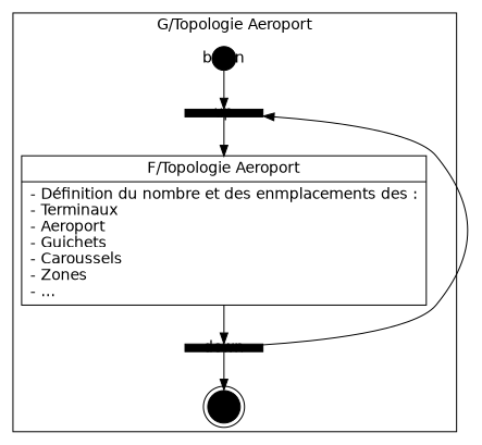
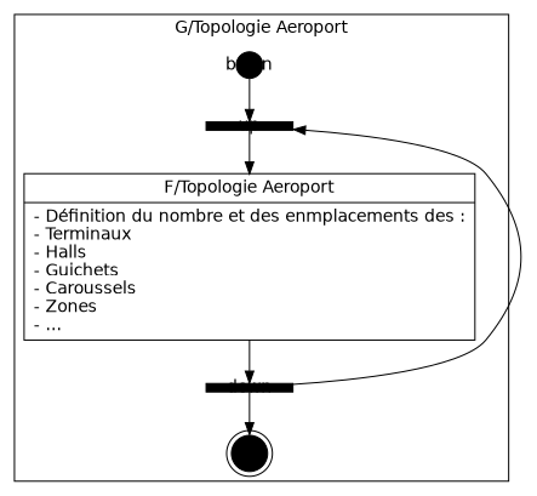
  digraph {
    fontname="Bitstream Vera Sans"
    node [fillcolor="#000000" fixedsize=true fontname="Bitstream Vera Sans" shape=rectangle style=filled]
    edge [fontname="Bitstream Vera Sans"]
    begin [shape=circle width=0.3]
    end [shape=doublecircle width=0.3]
    up [height=0.1 width=1]
    down [height=0.1 width=1]
-   n5 [label="{F/Topologie Aeroport|- Définition du nombre et des enmplacements des :\l	- Terminaux\l	- Aeroport\l	- Guichets\l	- Caroussels\l	- Zones\l	- ... \l}" shape=record fillcolor="" fixedsize="" style=""]
+   n5 [label="{F/Topologie Aeroport|- Définition du nombre et des enmplacements des :\l	- Terminaux\l	- Halls\l	- Guichets\l	- Caroussels\l	- Zones\l	- ... \l}" shape=record fillcolor="" fixedsize="" style=""]
    subgraph cluster_1 {
      label="G/Topologie Aeroport"
      begin
      end
      up
      down
      n5
    }
    begin -> up
    up -> n5
    down -> end
    down -> up [constraint=false]
    n5 -> down
  }
